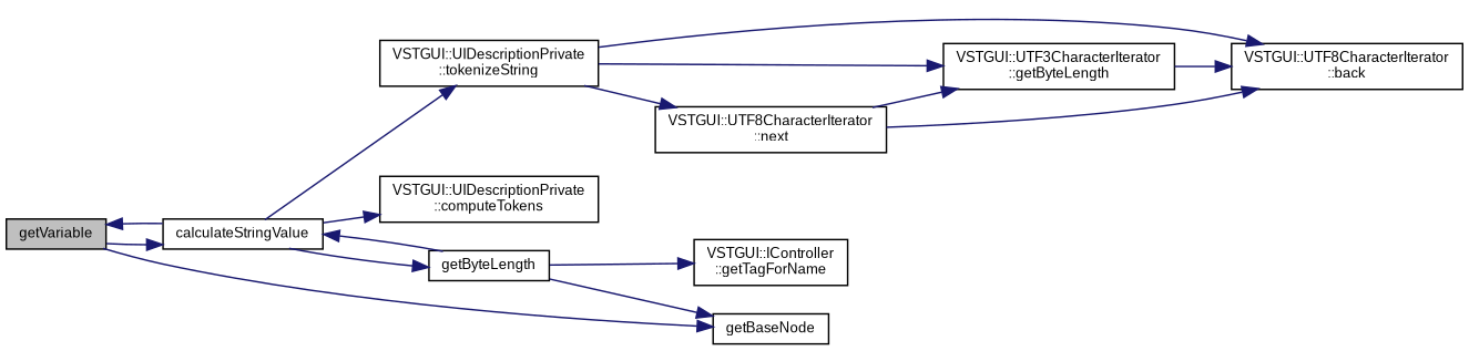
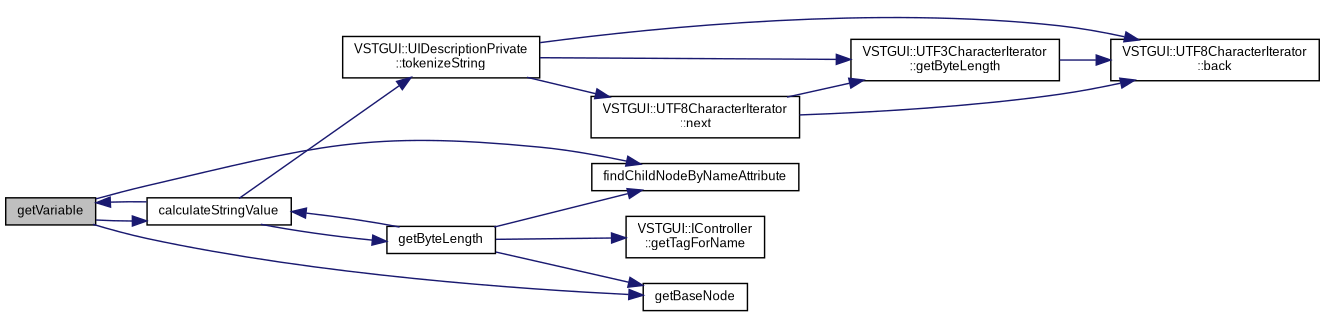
  digraph {
    rankdir=LR
    node [color=black fontname=Arial fontsize=9 shape=record]
    edge [color=midnightblue fontname=Arial fontsize=9 labelfontname=Arial labelfontsize=9 style=solid]
    n1 [fillcolor=grey75 fontcolor=black height=0.2 label=getVariable style=filled width=0.4]
+   n2 [height=0.2 label=findChildNodeByNameAttribute width=0.4]
    n3 [height=0.2 label=getBaseNode width=0.4]
    n4 [height=0.2 label=calculateStringValue width=0.4]
    n5 [height=0.2 label="VSTGUI::UIDescriptionPrivate\l::tokenizeString" width=0.4]
    n6 [height=0.2 label=getByteLength width=0.4]
-   n7 [height=0.2 label="VSTGUI::UIDescriptionPrivate\l::computeTokens" width=0.4]
    n8 [height=0.2 label="VSTGUI::UTF3CharacterIterator\l::getByteLength" width=0.4]
    n9 [height=0.2 label="VSTGUI::UTF8CharacterIterator\l::back" width=0.4]
    n10 [height=0.2 label="VSTGUI::UTF8CharacterIterator\l::next" width=0.4]
    n11 [height=0.2 label="VSTGUI::IController\l::getTagForName" width=0.4]
+   n1 -> n2
    n1 -> n3
    n1 -> n4
    n4 -> n1
    n4 -> n5
    n4 -> n6
-   n4 -> n7
    n5 -> n8
    n5 -> n9
    n5 -> n10
+   n6 -> n2
    n6 -> n3
    n6 -> n4
    n6 -> n11
    n8 -> n9
    n10 -> n8
    n10 -> n9
  }
